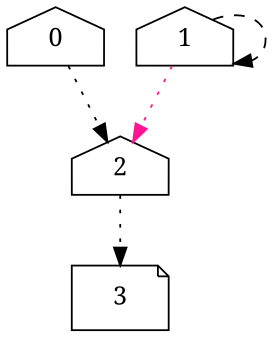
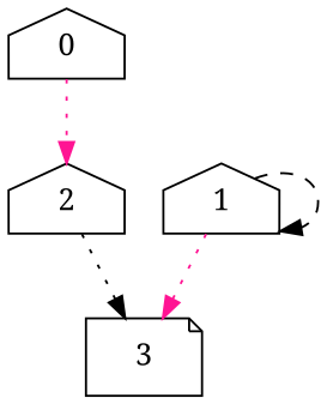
  digraph {
    fontname="Noto Serif"
    node [fontname="Noto Serif" initial=false shape=house]
    edge [color=deeppink first_vedge="<P@a>" fontname="Noto Serif" second_vedge="<P@a>" style=dotted]
    0 [first_vloc="<l0>" initial=true second_vloc="<l0>" zones="(0<=x_1 && 0<=y_1 && 0<=x_2 && 0<=y_2 && x_1==y_1 && x_1==x_2 && x_1==y_2 && y_1==x_2 && y_1==y_2 && x_2==y_2)"]
    2 [first_vloc="<l1>" second_vloc="<l1>" zones="(0<=x_1 && 0<=y_1 && 0<=x_2 && 0<=y_2 && 0<=x_1-y_1 && x_1==x_2 && 0<=x_1-y_2 && y_1-x_2<=0 && y_1==y_2 && 0<=x_2-y_2)"]
    3 [first_vloc="<l2>" second_vloc="<l2>" shape=note zones="(1<=x_1 && 1<=y_1 && 1<=x_2 && 1<=y_2 && 0<=x_1-y_1 && x_1==x_2 && 0<=x_1-y_2 && y_1-x_2<=0 && y_1==y_2 && 0<=x_2-y_2)"]
    1 [first_vloc="<l3>" second_vloc="<l3>" zones="(0<=x_1 && 0<=y_1 && 0<=x_2 && 0<=y_2 && 0<=x_1-y_1<1 && x_1==x_2 && 0<=x_1-y_2<1 && -1<y_1-x_2<=0 && y_1==y_2 && 0<=x_2-y_2<1)"]
-   0 -> 2 [color=black first_vedge_do="y=0" second_vedge_do="y=0"]
+   0 -> 2 [first_vedge_do="y=0" second_vedge_do="y=0"]
    2 -> 3 [color=black first_vedge="<P@b>" first_vedge_prov="y==1" second_vedge="<P@b>" second_vedge_prov="y==1"]
-   1 -> 2 [first_vedge_do="y=0" first_vedge_prov="y<1" second_vedge_do="y=0" second_vedge_prov="y<1"]
+   1 -> 3 [first_vedge_do="y=0" first_vedge_prov="y<1" second_vedge_do="y=0" second_vedge_prov="y<1"]
    1 -> 1 [color=black first_vedge="<P@d>" first_vedge_prov="x>1" second_vedge="<P@d>" second_vedge_prov="x>1" style=dashed]
  }
